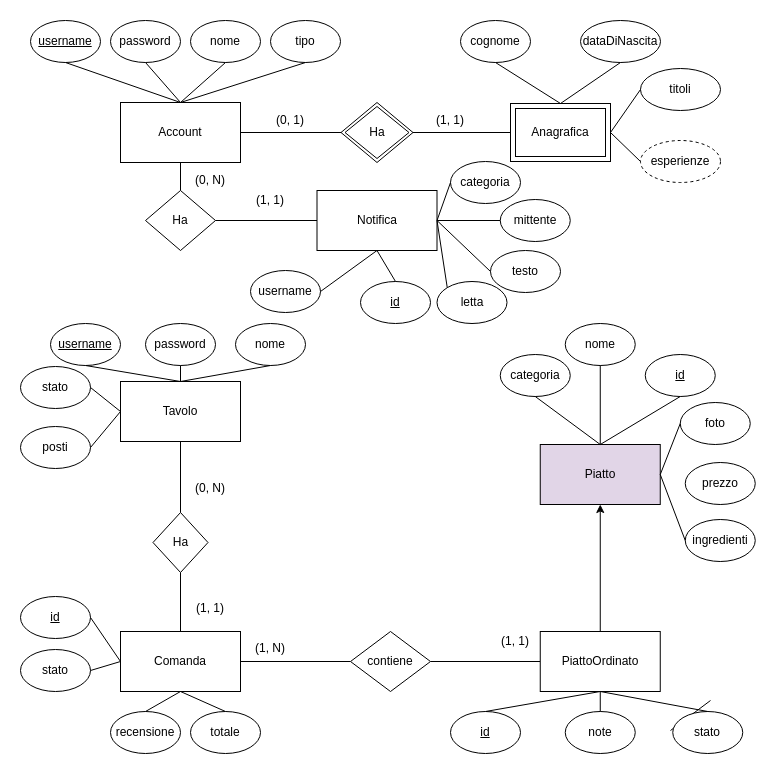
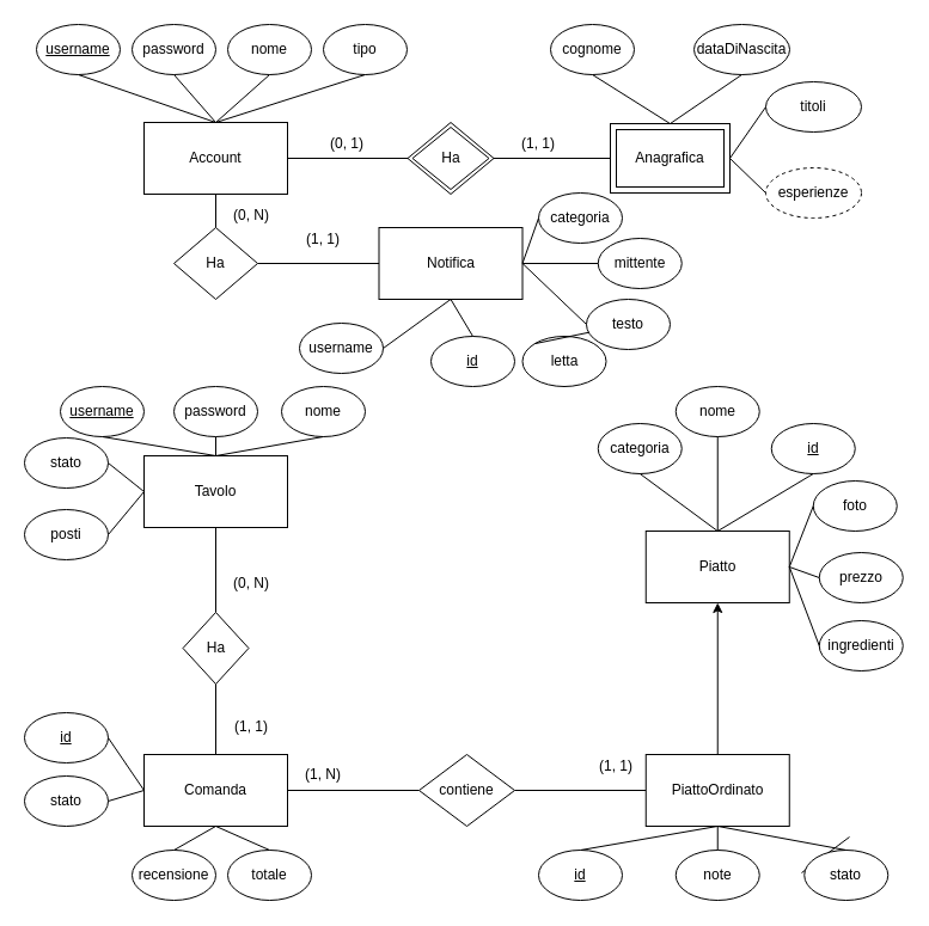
  <mxCell id="0" />
  <mxCell id="1" parent="0" />
  <mxCell id="2" value="Account" style="rounded=0;whiteSpace=wrap;html=1;" vertex="1" parent="1"><mxGeometry x="120" y="102" width="120" height="60" as="geometry" /></mxCell>
  <mxCell id="3" value="&lt;u&gt;username&lt;/u&gt;" style="ellipse;whiteSpace=wrap;html=1;" vertex="1" parent="1"><mxGeometry x="30" y="20" width="70" height="42" as="geometry" /></mxCell>
  <mxCell id="4" value="password" style="ellipse;whiteSpace=wrap;html=1;" vertex="1" parent="1"><mxGeometry x="110" y="20" width="70" height="42" as="geometry" /></mxCell>
  <mxCell id="5" value="nome" style="ellipse;whiteSpace=wrap;html=1;" vertex="1" parent="1"><mxGeometry x="190" y="20" width="70" height="42" as="geometry" /></mxCell>
  <mxCell id="6" value="tipo" style="ellipse;whiteSpace=wrap;html=1;" vertex="1" parent="1"><mxGeometry x="270" y="20" width="70" height="42" as="geometry" /></mxCell>
  <mxCell id="7" value="" style="endArrow=none;html=1;exitX=0.5;exitY=0;exitDx=0;exitDy=0;entryX=0.5;entryY=1;entryDx=0;entryDy=0;" edge="1" parent="1" source="2" target="3"><mxGeometry width="50" height="50" relative="1" as="geometry"><mxPoint x="30" y="232" as="sourcePoint" /><mxPoint x="80" y="182" as="targetPoint" /></mxGeometry></mxCell>
  <mxCell id="8" value="" style="endArrow=none;html=1;entryX=0.5;entryY=1;entryDx=0;entryDy=0;" edge="1" parent="1" target="4"><mxGeometry width="50" height="50" relative="1" as="geometry"><mxPoint x="180" y="102" as="sourcePoint" /><mxPoint x="75" y="72" as="targetPoint" /></mxGeometry></mxCell>
  <mxCell id="9" value="" style="endArrow=none;html=1;exitX=0.5;exitY=0;exitDx=0;exitDy=0;entryX=0.5;entryY=1;entryDx=0;entryDy=0;" edge="1" parent="1" source="2" target="5"><mxGeometry width="50" height="50" relative="1" as="geometry"><mxPoint x="200" y="122" as="sourcePoint" /><mxPoint x="85" y="82" as="targetPoint" /></mxGeometry></mxCell>
  <mxCell id="10" value="" style="endArrow=none;html=1;exitX=0.5;exitY=0;exitDx=0;exitDy=0;entryX=0.5;entryY=1;entryDx=0;entryDy=0;" edge="1" parent="1" source="2" target="6"><mxGeometry width="50" height="50" relative="1" as="geometry"><mxPoint x="210" y="132" as="sourcePoint" /><mxPoint x="95" y="92" as="targetPoint" /></mxGeometry></mxCell>
  <mxCell id="11" value="cognome" style="ellipse;whiteSpace=wrap;html=1;" vertex="1" parent="1"><mxGeometry x="460" y="20" width="70" height="42" as="geometry" /></mxCell>
  <mxCell id="12" value="dataDiNascita" style="ellipse;whiteSpace=wrap;html=1;" vertex="1" parent="1"><mxGeometry x="580" y="20" width="80" height="42" as="geometry" /></mxCell>
  <mxCell id="13" value="" style="endArrow=none;html=1;entryX=0.5;entryY=1;entryDx=0;entryDy=0;exitX=0.5;exitY=0;exitDx=0;exitDy=0;" edge="1" parent="1" source="60" target="11"><mxGeometry width="50" height="50" relative="1" as="geometry"><mxPoint x="555" y="102" as="sourcePoint" /><mxPoint x="595" y="70" as="targetPoint" /></mxGeometry></mxCell>
  <mxCell id="14" value="" style="endArrow=none;html=1;exitX=0.5;exitY=1;exitDx=0;exitDy=0;entryX=0.5;entryY=0;entryDx=0;entryDy=0;" edge="1" parent="1" source="12" target="60"><mxGeometry width="50" height="50" relative="1" as="geometry"><mxPoint x="565" y="112" as="sourcePoint" /><mxPoint x="550" y="80" as="targetPoint" /></mxGeometry></mxCell>
  <mxCell id="15" value="" style="endArrow=none;html=1;entryX=0;entryY=0.5;entryDx=0;entryDy=0;exitX=1;exitY=0.5;exitDx=0;exitDy=0;" edge="1" parent="1" source="2" target="61"><mxGeometry width="50" height="50" relative="1" as="geometry"><mxPoint x="230" y="160" as="sourcePoint" /><mxPoint x="340" y="132" as="targetPoint" /></mxGeometry></mxCell>
  <mxCell id="16" value="" style="endArrow=none;html=1;entryX=0;entryY=0.5;entryDx=0;entryDy=0;exitX=1;exitY=0.5;exitDx=0;exitDy=0;" edge="1" parent="1" source="61" target="60"><mxGeometry width="50" height="50" relative="1" as="geometry"><mxPoint x="400" y="132" as="sourcePoint" /><mxPoint x="495" y="132" as="targetPoint" /></mxGeometry></mxCell>
  <mxCell id="17" value="(0, 1)" style="text;html=1;strokeColor=none;fillColor=none;align=center;verticalAlign=middle;whiteSpace=wrap;rounded=0;" vertex="1" parent="1"><mxGeometry x="270" y="110" width="40" height="20" as="geometry" /></mxCell>
  <mxCell id="18" value="(1, 1)" style="text;html=1;strokeColor=none;fillColor=none;align=center;verticalAlign=middle;whiteSpace=wrap;rounded=0;" vertex="1" parent="1"><mxGeometry x="430" y="110" width="40" height="20" as="geometry" /></mxCell>
  <mxCell id="19" value="stato" style="ellipse;whiteSpace=wrap;html=1;" vertex="1" parent="1"><mxGeometry x="20" y="366" width="70" height="42" as="geometry" /></mxCell>
  <mxCell id="20" value="posti" style="ellipse;whiteSpace=wrap;html=1;" vertex="1" parent="1"><mxGeometry x="20" y="426" width="70" height="42" as="geometry" /></mxCell>
  <mxCell id="21" value="" style="endArrow=none;html=1;entryX=0;entryY=0.5;entryDx=0;entryDy=0;exitX=1;exitY=0.5;exitDx=0;exitDy=0;" edge="1" parent="1" source="19" target="65"><mxGeometry width="50" height="50" relative="1" as="geometry"><mxPoint x="80" y="426" as="sourcePoint" /><mxPoint x="130" y="423.5" as="targetPoint" /></mxGeometry></mxCell>
  <mxCell id="22" value="" style="endArrow=none;html=1;exitX=1;exitY=0.5;exitDx=0;exitDy=0;entryX=0;entryY=0.5;entryDx=0;entryDy=0;" edge="1" parent="1" source="20" target="65"><mxGeometry width="50" height="50" relative="1" as="geometry"><mxPoint x="100" y="385" as="sourcePoint" /><mxPoint x="130" y="423.5" as="targetPoint" /></mxGeometry></mxCell>
  <mxCell id="23" value="Comanda" style="rounded=0;whiteSpace=wrap;html=1;" vertex="1" parent="1"><mxGeometry x="120" y="631" width="120" height="60" as="geometry" /></mxCell>
  <mxCell id="24" value="&lt;u&gt;id&lt;/u&gt;" style="ellipse;whiteSpace=wrap;html=1;" vertex="1" parent="1"><mxGeometry x="20" y="596" width="70" height="42" as="geometry" /></mxCell>
  <mxCell id="25" value="stato" style="ellipse;whiteSpace=wrap;html=1;" vertex="1" parent="1"><mxGeometry x="20" y="649" width="70" height="42" as="geometry" /></mxCell>
  <mxCell id="26" value="recensione" style="ellipse;whiteSpace=wrap;html=1;" vertex="1" parent="1"><mxGeometry x="110" y="711" width="70" height="42" as="geometry" /></mxCell>
  <mxCell id="27" value="totale" style="ellipse;whiteSpace=wrap;html=1;" vertex="1" parent="1"><mxGeometry x="190" y="711" width="70" height="42" as="geometry" /></mxCell>
  <mxCell id="28" value="" style="endArrow=none;html=1;rounded=0;entryX=0;entryY=0.5;entryDx=0;entryDy=0;exitX=1;exitY=0.5;exitDx=0;exitDy=0;" edge="1" parent="1" source="24" target="23"><mxGeometry width="50" height="50" relative="1" as="geometry"><mxPoint x="110" y="621" as="sourcePoint" /><mxPoint x="160" y="571" as="targetPoint" /></mxGeometry></mxCell>
  <mxCell id="29" value="" style="endArrow=none;html=1;rounded=0;entryX=0;entryY=0.5;entryDx=0;entryDy=0;exitX=1;exitY=0.5;exitDx=0;exitDy=0;" edge="1" parent="1" source="25" target="23"><mxGeometry width="50" height="50" relative="1" as="geometry"><mxPoint x="110" y="627" as="sourcePoint" /><mxPoint x="130" y="671" as="targetPoint" /></mxGeometry></mxCell>
  <mxCell id="30" value="" style="endArrow=none;html=1;rounded=0;entryX=0.5;entryY=1;entryDx=0;entryDy=0;exitX=0.5;exitY=0;exitDx=0;exitDy=0;" edge="1" parent="1" source="26" target="23"><mxGeometry width="50" height="50" relative="1" as="geometry"><mxPoint x="130" y="647" as="sourcePoint" /><mxPoint x="150" y="691" as="targetPoint" /></mxGeometry></mxCell>
  <mxCell id="31" value="" style="endArrow=none;html=1;rounded=0;entryX=0.5;entryY=0;entryDx=0;entryDy=0;exitX=0.5;exitY=1;exitDx=0;exitDy=0;" edge="1" parent="1" source="23" target="27"><mxGeometry width="50" height="50" relative="1" as="geometry"><mxPoint x="180" y="691" as="sourcePoint" /><mxPoint x="160" y="701" as="targetPoint" /></mxGeometry></mxCell>
  <mxCell id="32" value="Ha" style="shape=rhombus;perimeter=rhombusPerimeter;whiteSpace=wrap;html=1;align=center;" vertex="1" parent="1"><mxGeometry x="152.5" y="512" width="55" height="60" as="geometry" /></mxCell>
  <mxCell id="33" value="" style="endArrow=none;html=1;exitX=0.5;exitY=0;exitDx=0;exitDy=0;rounded=0;entryX=0.5;entryY=1;entryDx=0;entryDy=0;" edge="1" parent="1" source="32" target="65"><mxGeometry width="50" height="50" relative="1" as="geometry"><mxPoint x="210" y="536" as="sourcePoint" /><mxPoint x="180" y="456" as="targetPoint" /></mxGeometry></mxCell>
  <mxCell id="34" value="" style="endArrow=none;html=1;exitX=0.5;exitY=0;exitDx=0;exitDy=0;rounded=0;entryX=0.5;entryY=1;entryDx=0;entryDy=0;" edge="1" parent="1" source="23" target="32"><mxGeometry width="50" height="50" relative="1" as="geometry"><mxPoint x="190" y="526" as="sourcePoint" /><mxPoint x="160" y="586" as="targetPoint" /></mxGeometry></mxCell>
  <mxCell id="35" value="(0, N)" style="text;html=1;strokeColor=none;fillColor=none;align=center;verticalAlign=middle;whiteSpace=wrap;rounded=0;" vertex="1" parent="1"><mxGeometry x="190" y="478" width="40" height="20" as="geometry" /></mxCell>
  <mxCell id="36" value="(1, 1)" style="text;html=1;strokeColor=none;fillColor=none;align=center;verticalAlign=middle;whiteSpace=wrap;rounded=0;" vertex="1" parent="1"><mxGeometry x="190" y="598" width="40" height="20" as="geometry" /></mxCell>
- <mxCell id="37" value="Piatto" style="rounded=0;whiteSpace=wrap;html=1;fillColor=#e1d5e7;" vertex="1" parent="1"><mxGeometry x="539.75" y="444" width="120" height="60" as="geometry" /></mxCell>
+ <mxCell id="37" value="Piatto" style="rounded=0;whiteSpace=wrap;html=1;" vertex="1" parent="1"><mxGeometry x="539.75" y="444" width="120" height="60" as="geometry" /></mxCell>
  <mxCell id="38" value="&lt;u&gt;id&lt;/u&gt;" style="ellipse;whiteSpace=wrap;html=1;" vertex="1" parent="1"><mxGeometry x="644.75" y="354" width="70" height="42" as="geometry" /></mxCell>
  <mxCell id="39" value="nome" style="ellipse;whiteSpace=wrap;html=1;" vertex="1" parent="1"><mxGeometry x="564.75" y="323" width="70" height="42" as="geometry" /></mxCell>
  <mxCell id="40" value="categoria" style="ellipse;whiteSpace=wrap;html=1;" vertex="1" parent="1"><mxGeometry x="499.75" y="354" width="70" height="42" as="geometry" /></mxCell>
  <mxCell id="41" value="prezzo" style="ellipse;whiteSpace=wrap;html=1;" vertex="1" parent="1"><mxGeometry x="684.75" y="462" width="70" height="42" as="geometry" /></mxCell>
  <mxCell id="42" value="foto" style="ellipse;whiteSpace=wrap;html=1;" vertex="1" parent="1"><mxGeometry x="679.75" y="402" width="70" height="42" as="geometry" /></mxCell>
  <mxCell id="43" value="" style="endArrow=none;html=1;entryX=0.5;entryY=1;entryDx=0;entryDy=0;rounded=0;exitX=0.5;exitY=0;exitDx=0;exitDy=0;" edge="1" parent="1" source="37" target="38"><mxGeometry width="50" height="50" relative="1" as="geometry"><mxPoint x="519.75" y="449" as="sourcePoint" /><mxPoint x="569.75" y="399" as="targetPoint" /></mxGeometry></mxCell>
  <mxCell id="44" value="" style="endArrow=none;html=1;exitX=0.5;exitY=0;exitDx=0;exitDy=0;entryX=0.5;entryY=1;entryDx=0;entryDy=0;rounded=0;" edge="1" parent="1" source="37" target="39"><mxGeometry width="50" height="50" relative="1" as="geometry"><mxPoint x="549.75" y="484" as="sourcePoint" /><mxPoint x="519.75" y="433" as="targetPoint" /></mxGeometry></mxCell>
  <mxCell id="45" value="" style="endArrow=none;html=1;exitX=0.5;exitY=0;exitDx=0;exitDy=0;entryX=0.5;entryY=1;entryDx=0;entryDy=0;rounded=0;" edge="1" parent="1" source="37" target="40"><mxGeometry width="50" height="50" relative="1" as="geometry"><mxPoint x="559.75" y="494" as="sourcePoint" /><mxPoint x="529.75" y="443" as="targetPoint" /></mxGeometry></mxCell>
+ <mxCell id="46" value="" style="endArrow=none;html=1;exitX=1;exitY=0.5;exitDx=0;exitDy=0;entryX=0;entryY=0.5;entryDx=0;entryDy=0;rounded=0;" edge="1" parent="1" source="37" target="41"><mxGeometry width="50" height="50" relative="1" as="geometry"><mxPoint x="569.75" y="504" as="sourcePoint" /><mxPoint x="539.75" y="453" as="targetPoint" /></mxGeometry></mxCell>
  <mxCell id="47" value="" style="endArrow=none;html=1;exitX=1;exitY=0.5;exitDx=0;exitDy=0;entryX=0;entryY=0.5;entryDx=0;entryDy=0;rounded=0;" edge="1" parent="1" source="37" target="42"><mxGeometry width="50" height="50" relative="1" as="geometry"><mxPoint x="579.75" y="514" as="sourcePoint" /><mxPoint x="549.75" y="463" as="targetPoint" /></mxGeometry></mxCell>
  <mxCell id="48" value="" style="endArrow=none;html=1;exitX=0.5;exitY=0;exitDx=0;exitDy=0;rounded=0;entryX=0.5;entryY=1;entryDx=0;entryDy=0;" edge="1" parent="1"><mxGeometry width="50" height="50" relative="1" as="geometry"><mxPoint x="670" y="730" as="sourcePoint" /><mxPoint x="710" y="700" as="targetPoint" /></mxGeometry></mxCell>
  <mxCell id="49" value="ingredienti" style="ellipse;whiteSpace=wrap;html=1;" vertex="1" parent="1"><mxGeometry x="684.75" y="519" width="70" height="42" as="geometry" /></mxCell>
  <mxCell id="50" value="" style="endArrow=none;html=1;exitX=1;exitY=0.5;exitDx=0;exitDy=0;entryX=0;entryY=0.5;entryDx=0;entryDy=0;rounded=0;" edge="1" parent="1" source="37" target="49"><mxGeometry width="50" height="50" relative="1" as="geometry"><mxPoint x="549.75" y="484" as="sourcePoint" /><mxPoint x="519.75" y="550" as="targetPoint" /></mxGeometry></mxCell>
  <mxCell id="51" value="stato" style="ellipse;whiteSpace=wrap;html=1;" vertex="1" parent="1"><mxGeometry x="672.25" y="711" width="70" height="42" as="geometry" /></mxCell>
  <mxCell id="52" value="note" style="ellipse;whiteSpace=wrap;html=1;" vertex="1" parent="1"><mxGeometry x="564.75" y="711" width="70" height="42" as="geometry" /></mxCell>
  <mxCell id="53" value="" style="endArrow=none;html=1;entryX=0.5;entryY=1;entryDx=0;entryDy=0;exitX=0.5;exitY=0;exitDx=0;exitDy=0;" edge="1" parent="1" source="51" target="62"><mxGeometry width="50" height="50" relative="1" as="geometry"><mxPoint x="517.25" y="660" as="sourcePoint" /><mxPoint x="599.75" y="690" as="targetPoint" /></mxGeometry></mxCell>
  <mxCell id="54" value="" style="endArrow=none;html=1;entryX=0.5;entryY=0;entryDx=0;entryDy=0;exitX=0.5;exitY=1;exitDx=0;exitDy=0;" edge="1" parent="1" source="62" target="52"><mxGeometry width="50" height="50" relative="1" as="geometry"><mxPoint x="599.75" y="690" as="sourcePoint" /><mxPoint x="567.25" y="699" as="targetPoint" /></mxGeometry></mxCell>
  <mxCell id="55" value="" style="endArrow=none;html=1;exitX=1;exitY=0.5;exitDx=0;exitDy=0;rounded=0;entryX=0;entryY=0.5;entryDx=0;entryDy=0;" edge="1" parent="1" source="23" target="76"><mxGeometry width="50" height="50" relative="1" as="geometry"><mxPoint x="250" y="646" as="sourcePoint" /><mxPoint x="350" y="661" as="targetPoint" /></mxGeometry></mxCell>
  <mxCell id="56" value="" style="endArrow=none;html=1;entryX=0;entryY=0.5;entryDx=0;entryDy=0;rounded=0;exitX=1;exitY=0.5;exitDx=0;exitDy=0;" edge="1" parent="1" source="76" target="62"><mxGeometry width="50" height="50" relative="1" as="geometry"><mxPoint x="390" y="661" as="sourcePoint" /><mxPoint x="462.5" y="909.5" as="targetPoint" /><Array as="points" /></mxGeometry></mxCell>
  <mxCell id="57" value="(1, N)" style="text;html=1;strokeColor=none;fillColor=none;align=center;verticalAlign=middle;whiteSpace=wrap;rounded=0;" vertex="1" parent="1"><mxGeometry x="250" y="638" width="40" height="20" as="geometry" /></mxCell>
  <mxCell id="58" value="(1, 1)" style="text;html=1;strokeColor=none;fillColor=none;align=center;verticalAlign=middle;whiteSpace=wrap;rounded=0;" vertex="1" parent="1"><mxGeometry x="494.75" y="631" width="40" height="20" as="geometry" /></mxCell>
  <mxCell id="59" value="" style="endArrow=classic;html=1;strokeColor=#000000;entryX=0.5;entryY=1;entryDx=0;entryDy=0;exitX=0.5;exitY=0;exitDx=0;exitDy=0;" edge="1" parent="1" source="62" target="37"><mxGeometry width="50" height="50" relative="1" as="geometry"><mxPoint x="599.75" y="631" as="sourcePoint" /><mxPoint x="617.25" y="561" as="targetPoint" /></mxGeometry></mxCell>
  <mxCell id="60" value="Anagrafica" style="shape=ext;margin=3;double=1;whiteSpace=wrap;html=1;align=center;" vertex="1" parent="1"><mxGeometry x="510" y="103" width="100" height="58" as="geometry" /></mxCell>
  <mxCell id="61" value="Ha" style="shape=rhombus;double=1;perimeter=rhombusPerimeter;whiteSpace=wrap;html=1;align=center;" vertex="1" parent="1"><mxGeometry x="340.5" y="102" width="72" height="60" as="geometry" /></mxCell>
  <mxCell id="62" value="PiattoOrdinato" style="rounded=0;whiteSpace=wrap;html=1;" vertex="1" parent="1"><mxGeometry x="539.75" y="631" width="120" height="60" as="geometry" /></mxCell>
  <mxCell id="63" value="&lt;u&gt;id&lt;/u&gt;" style="ellipse;whiteSpace=wrap;html=1;" vertex="1" parent="1"><mxGeometry x="450" y="711" width="70" height="42" as="geometry" /></mxCell>
  <mxCell id="64" value="" style="endArrow=none;html=1;strokeColor=#000000;entryX=0.5;entryY=1;entryDx=0;entryDy=0;exitX=0.5;exitY=0;exitDx=0;exitDy=0;" edge="1" parent="1" source="63" target="62"><mxGeometry width="50" height="50" relative="1" as="geometry"><mxPoint x="485.25" y="711" as="sourcePoint" /><mxPoint x="507.25" y="661" as="targetPoint" /></mxGeometry></mxCell>
  <mxCell id="65" value="Tavolo" style="rounded=0;whiteSpace=wrap;html=1;" vertex="1" parent="1"><mxGeometry x="120" y="381" width="120" height="60" as="geometry" /></mxCell>
  <mxCell id="66" value="&lt;u&gt;username&lt;/u&gt;" style="ellipse;whiteSpace=wrap;html=1;" vertex="1" parent="1"><mxGeometry x="50" y="323" width="70" height="42" as="geometry" /></mxCell>
  <mxCell id="67" value="password" style="ellipse;whiteSpace=wrap;html=1;" vertex="1" parent="1"><mxGeometry x="145" y="323" width="70" height="42" as="geometry" /></mxCell>
  <mxCell id="68" value="nome" style="ellipse;whiteSpace=wrap;html=1;" vertex="1" parent="1"><mxGeometry x="235" y="323" width="70" height="42" as="geometry" /></mxCell>
  <mxCell id="69" value="" style="endArrow=none;html=1;strokeColor=#000000;entryX=0.5;entryY=0;entryDx=0;entryDy=0;exitX=0.5;exitY=1;exitDx=0;exitDy=0;" edge="1" parent="1" source="66" target="65"><mxGeometry width="50" height="50" relative="1" as="geometry"><mxPoint x="40" y="340" as="sourcePoint" /><mxPoint x="90" y="290" as="targetPoint" /></mxGeometry></mxCell>
  <mxCell id="70" value="" style="endArrow=none;html=1;strokeColor=#000000;exitX=0.5;exitY=1;exitDx=0;exitDy=0;entryX=0.5;entryY=0;entryDx=0;entryDy=0;" edge="1" parent="1" source="67" target="65"><mxGeometry width="50" height="50" relative="1" as="geometry"><mxPoint x="105" y="352" as="sourcePoint" /><mxPoint x="180" y="360" as="targetPoint" /></mxGeometry></mxCell>
  <mxCell id="71" value="" style="endArrow=none;html=1;strokeColor=#000000;entryX=0.5;entryY=0;entryDx=0;entryDy=0;exitX=0.5;exitY=1;exitDx=0;exitDy=0;" edge="1" parent="1" source="68" target="65"><mxGeometry width="50" height="50" relative="1" as="geometry"><mxPoint x="115" y="362" as="sourcePoint" /><mxPoint x="200" y="401" as="targetPoint" /></mxGeometry></mxCell>
  <mxCell id="72" value="titoli" style="ellipse;whiteSpace=wrap;html=1;" vertex="1" parent="1"><mxGeometry x="640" y="68" width="80" height="42" as="geometry" /></mxCell>
  <mxCell id="73" value="esperienze" style="ellipse;whiteSpace=wrap;html=1;dashed=1;" vertex="1" parent="1"><mxGeometry x="640" y="140" width="80" height="42" as="geometry" /></mxCell>
  <mxCell id="74" value="" style="endArrow=none;html=1;exitX=0;exitY=0.5;exitDx=0;exitDy=0;entryX=1;entryY=0.5;entryDx=0;entryDy=0;" edge="1" parent="1" source="72" target="60"><mxGeometry width="50" height="50" relative="1" as="geometry"><mxPoint x="630" y="72" as="sourcePoint" /><mxPoint x="570" y="113" as="targetPoint" /></mxGeometry></mxCell>
  <mxCell id="75" value="" style="endArrow=none;html=1;exitX=0;exitY=0.5;exitDx=0;exitDy=0;entryX=1;entryY=0.5;entryDx=0;entryDy=0;" edge="1" parent="1" source="73" target="60"><mxGeometry width="50" height="50" relative="1" as="geometry"><mxPoint x="640" y="82" as="sourcePoint" /><mxPoint x="640" y="123" as="targetPoint" /></mxGeometry></mxCell>
  <mxCell id="76" value="contiene" style="shape=rhombus;perimeter=rhombusPerimeter;whiteSpace=wrap;html=1;align=center;" vertex="1" parent="1"><mxGeometry x="350" y="631" width="80" height="60" as="geometry" /></mxCell>
  <mxCell id="77" value="Notifica" style="rounded=0;whiteSpace=wrap;html=1;" vertex="1" parent="1"><mxGeometry x="316.5" y="190" width="120" height="60" as="geometry" /></mxCell>
  <mxCell id="78" value="Ha" style="shape=rhombus;perimeter=rhombusPerimeter;whiteSpace=wrap;html=1;align=center;" vertex="1" parent="1"><mxGeometry x="145" y="190" width="70" height="60" as="geometry" /></mxCell>
  <mxCell id="79" value="" style="endArrow=none;html=1;strokeColor=#000000;exitX=0.5;exitY=0;exitDx=0;exitDy=0;entryX=0.5;entryY=1;entryDx=0;entryDy=0;" edge="1" parent="1" source="78" target="2"><mxGeometry width="50" height="50" relative="1" as="geometry"><mxPoint x="60" y="190" as="sourcePoint" /><mxPoint x="110" y="140" as="targetPoint" /></mxGeometry></mxCell>
  <mxCell id="80" value="" style="endArrow=none;html=1;strokeColor=#000000;entryX=1;entryY=0.5;entryDx=0;entryDy=0;exitX=0;exitY=0.5;exitDx=0;exitDy=0;" edge="1" parent="1" source="77" target="78"><mxGeometry width="50" height="50" relative="1" as="geometry"><mxPoint x="160" y="260" as="sourcePoint" /><mxPoint x="190" y="172" as="targetPoint" /></mxGeometry></mxCell>
  <mxCell id="81" value="(0, N)" style="text;html=1;strokeColor=none;fillColor=none;align=center;verticalAlign=middle;whiteSpace=wrap;rounded=0;" vertex="1" parent="1"><mxGeometry x="190" y="170" width="40" height="20" as="geometry" /></mxCell>
  <mxCell id="82" value="(1, 1)" style="text;html=1;strokeColor=none;fillColor=none;align=center;verticalAlign=middle;whiteSpace=wrap;rounded=0;" vertex="1" parent="1"><mxGeometry x="250" y="190" width="40" height="20" as="geometry" /></mxCell>
  <mxCell id="83" value="categoria" style="ellipse;whiteSpace=wrap;html=1;" vertex="1" parent="1"><mxGeometry x="450" y="161" width="70" height="42" as="geometry" /></mxCell>
  <mxCell id="84" value="mittente" style="ellipse;whiteSpace=wrap;html=1;" vertex="1" parent="1"><mxGeometry x="499.75" y="199" width="70" height="42" as="geometry" /></mxCell>
  <mxCell id="85" value="testo" style="ellipse;whiteSpace=wrap;html=1;" vertex="1" parent="1"><mxGeometry x="490" y="250" width="70" height="42" as="geometry" /></mxCell>
  <mxCell id="86" value="letta" style="ellipse;whiteSpace=wrap;html=1;" vertex="1" parent="1"><mxGeometry x="436.5" y="281" width="70" height="42" as="geometry" /></mxCell>
  <mxCell id="87" value="" style="endArrow=none;html=1;strokeColor=#000000;rounded=0;exitX=0;exitY=0.5;exitDx=0;exitDy=0;entryX=1;entryY=0.5;entryDx=0;entryDy=0;" edge="1" parent="1" source="83" target="77"><mxGeometry width="50" height="50" relative="1" as="geometry"><mxPoint x="240" y="270" as="sourcePoint" /><mxPoint x="290" y="220" as="targetPoint" /></mxGeometry></mxCell>
  <mxCell id="88" value="" style="endArrow=none;html=1;strokeColor=#000000;rounded=0;exitX=0;exitY=0.5;exitDx=0;exitDy=0;entryX=1;entryY=0.5;entryDx=0;entryDy=0;" edge="1" parent="1" source="84" target="77"><mxGeometry width="50" height="50" relative="1" as="geometry"><mxPoint x="460" y="192" as="sourcePoint" /><mxPoint x="446.5" y="230" as="targetPoint" /></mxGeometry></mxCell>
  <mxCell id="89" value="" style="endArrow=none;html=1;strokeColor=#000000;rounded=0;exitX=0;exitY=0.5;exitDx=0;exitDy=0;entryX=1;entryY=0.5;entryDx=0;entryDy=0;" edge="1" parent="1" source="85" target="77"><mxGeometry width="50" height="50" relative="1" as="geometry"><mxPoint x="470" y="202" as="sourcePoint" /><mxPoint x="456.5" y="240" as="targetPoint" /></mxGeometry></mxCell>
- <mxCell id="90" value="" style="endArrow=none;html=1;strokeColor=#000000;rounded=0;exitX=0;exitY=0;exitDx=0;exitDy=0;entryX=1;entryY=0.5;entryDx=0;entryDy=0;" edge="1" parent="1" source="86" target="77"><mxGeometry width="50" height="50" relative="1" as="geometry"><mxPoint x="480" y="212" as="sourcePoint" /><mxPoint x="466.5" y="250" as="targetPoint" /></mxGeometry></mxCell>
+ <mxCell id="90" value="" style="endArrow=none;html=1;strokeColor=#000000;rounded=0;exitX=0;exitY=0;exitDx=0;exitDy=0;" edge="1" parent="1" source="86" target="85"><mxGeometry width="50" height="50" relative="1" as="geometry"><mxPoint x="480" y="212" as="sourcePoint" /><mxPoint x="466.5" y="250" as="targetPoint" /></mxGeometry></mxCell>
  <mxCell id="91" value="&lt;u&gt;id&lt;/u&gt;" style="ellipse;whiteSpace=wrap;html=1;" vertex="1" parent="1"><mxGeometry x="360" y="281" width="70" height="42" as="geometry" /></mxCell>
  <mxCell id="92" value="" style="endArrow=none;html=1;strokeColor=#000000;rounded=0;exitX=0.5;exitY=0;exitDx=0;exitDy=0;entryX=0.5;entryY=1;entryDx=0;entryDy=0;" edge="1" parent="1" source="91" target="77"><mxGeometry width="50" height="50" relative="1" as="geometry"><mxPoint x="456.751" y="297.151" as="sourcePoint" /><mxPoint x="446.5" y="230" as="targetPoint" /></mxGeometry></mxCell>
  <mxCell id="93" value="username" style="ellipse;whiteSpace=wrap;html=1;" vertex="1" parent="1"><mxGeometry x="250" y="270" width="70" height="42" as="geometry" /></mxCell>
  <mxCell id="94" value="" style="endArrow=none;html=1;strokeColor=#000000;rounded=0;exitX=1;exitY=0.5;exitDx=0;exitDy=0;entryX=0.5;entryY=1;entryDx=0;entryDy=0;" edge="1" parent="1" source="93" target="77"><mxGeometry width="50" height="50" relative="1" as="geometry"><mxPoint x="405" y="291" as="sourcePoint" /><mxPoint x="386.5" y="260" as="targetPoint" /></mxGeometry></mxCell>
